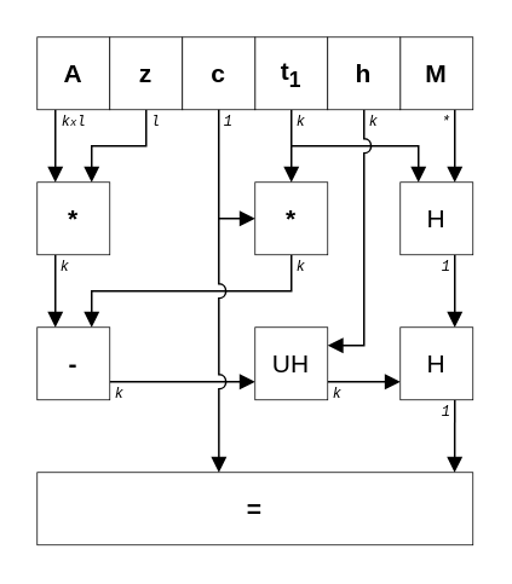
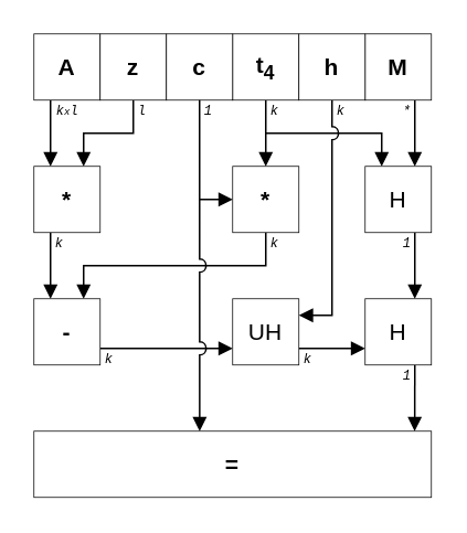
  <mxCell id="0" />
  <mxCell id="1" parent="0" />
  <mxCell id="2" style="edgeStyle=orthogonalEdgeStyle;rounded=0;jumpStyle=arc;jumpSize=10;orthogonalLoop=1;jettySize=auto;html=1;entryX=0.25;entryY=0;entryDx=0;entryDy=0;fontSize=6;startArrow=none;startFill=0;endArrow=block;endFill=1;" parent="1" source="3" edge="1"><mxGeometry relative="1" as="geometry"><Array as="points"><mxPoint x="30" y="70" /><mxPoint x="30" y="70" /></Array><mxPoint x="30" y="100" as="targetPoint" /></mxGeometry></mxCell>
  <mxCell id="3" value="&lt;b&gt;A&lt;/b&gt;" style="rounded=0;whiteSpace=wrap;html=1;strokeWidth=0.5;fontFamily=Helvetica;fontSize=14;fillColor=default;" parent="1" vertex="1"><mxGeometry x="20" y="20" width="40" height="40" as="geometry" /></mxCell>
  <mxCell id="4" value="&lt;b&gt;=&lt;/b&gt;" style="rounded=0;whiteSpace=wrap;html=1;strokeWidth=0.5;fontFamily=Helvetica;fontSize=14;fillColor=default;" parent="1" vertex="1"><mxGeometry x="20" y="260" width="240" height="40" as="geometry" /></mxCell>
  <mxCell id="5" style="edgeStyle=orthogonalEdgeStyle;rounded=0;jumpStyle=arc;jumpSize=8;orthogonalLoop=1;jettySize=auto;html=1;entryX=0.75;entryY=0;entryDx=0;entryDy=0;endArrow=block;endFill=1;" parent="1" source="6" target="16" edge="1"><mxGeometry relative="1" as="geometry" /></mxCell>
  <mxCell id="6" value="&lt;b&gt;z&lt;/b&gt;" style="rounded=0;whiteSpace=wrap;html=1;strokeWidth=0.5;fontFamily=Helvetica;fontSize=14;fillColor=default;" parent="1" vertex="1"><mxGeometry x="60" y="20" width="40" height="40" as="geometry" /></mxCell>
  <mxCell id="7" style="edgeStyle=orthogonalEdgeStyle;rounded=0;jumpStyle=arc;jumpSize=8;orthogonalLoop=1;jettySize=auto;html=1;entryX=0.25;entryY=0;entryDx=0;entryDy=0;endArrow=block;endFill=1;" parent="1" source="8" target="18" edge="1"><mxGeometry relative="1" as="geometry"><Array as="points"><mxPoint x="160" y="80" /><mxPoint x="230" y="80" /></Array></mxGeometry></mxCell>
- <mxCell id="8" value="&lt;b&gt;t&lt;sub&gt;1&lt;/sub&gt;&lt;/b&gt;" style="rounded=0;whiteSpace=wrap;html=1;strokeWidth=0.5;fontFamily=Helvetica;fontSize=14;fillColor=default;" parent="1" vertex="1"><mxGeometry x="140" y="20" width="40" height="40" as="geometry" /></mxCell>
+ <mxCell id="8" value="&lt;b&gt;t&lt;sub&gt;4&lt;/sub&gt;&lt;/b&gt;" style="rounded=0;whiteSpace=wrap;html=1;strokeWidth=0.5;fontFamily=Helvetica;fontSize=14;fillColor=default;" parent="1" vertex="1"><mxGeometry x="140" y="20" width="40" height="40" as="geometry" /></mxCell>
  <mxCell id="9" value="&lt;b&gt;c&lt;/b&gt;" style="rounded=0;whiteSpace=wrap;html=1;strokeWidth=0.5;fontFamily=Helvetica;fontSize=14;fillColor=default;" parent="1" vertex="1"><mxGeometry x="100" y="20" width="40" height="40" as="geometry" /></mxCell>
  <mxCell id="10" style="edgeStyle=orthogonalEdgeStyle;rounded=0;jumpStyle=arc;jumpSize=8;orthogonalLoop=1;jettySize=auto;html=1;endArrow=block;endFill=1;" parent="1" source="11" target="18" edge="1"><mxGeometry relative="1" as="geometry"><Array as="points"><mxPoint x="250" y="80" /><mxPoint x="250" y="80" /></Array></mxGeometry></mxCell>
  <mxCell id="11" value="&lt;b&gt;M&lt;/b&gt;" style="rounded=0;whiteSpace=wrap;html=1;strokeWidth=0.5;fontFamily=Helvetica;fontSize=14;fillColor=default;" parent="1" vertex="1"><mxGeometry x="220" y="20" width="40" height="40" as="geometry" /></mxCell>
  <mxCell id="12" value="&lt;font face=&quot;Courier New&quot;&gt;&lt;span style=&quot;font-size: 8px;&quot;&gt;k&lt;/span&gt;&lt;font style=&quot;font-size: 6px;&quot;&gt;x&lt;/font&gt;&lt;span style=&quot;font-size: 8px;&quot;&gt;l&lt;/span&gt;&lt;/font&gt;" style="text;html=1;align=center;verticalAlign=middle;resizable=0;points=[];autosize=1;strokeColor=none;fillColor=none;fontStyle=2" parent="1" vertex="1"><mxGeometry x="20" y="50" width="40" height="30" as="geometry" /></mxCell>
  <mxCell id="13" style="edgeStyle=orthogonalEdgeStyle;rounded=0;jumpStyle=arc;jumpSize=8;orthogonalLoop=1;jettySize=auto;html=1;entryX=1;entryY=0.25;entryDx=0;entryDy=0;endArrow=block;endFill=1;" parent="1" source="14" target="24" edge="1"><mxGeometry relative="1" as="geometry"><Array as="points"><mxPoint x="200" y="190" /></Array></mxGeometry></mxCell>
  <mxCell id="14" value="&lt;b&gt;h&lt;/b&gt;" style="rounded=0;whiteSpace=wrap;html=1;strokeWidth=0.5;fontFamily=Helvetica;fontSize=14;fillColor=default;" parent="1" vertex="1"><mxGeometry x="180" y="20" width="40" height="40" as="geometry" /></mxCell>
  <mxCell id="15" style="edgeStyle=orthogonalEdgeStyle;rounded=0;jumpStyle=arc;jumpSize=8;orthogonalLoop=1;jettySize=auto;html=1;entryX=0.25;entryY=0;entryDx=0;entryDy=0;endArrow=block;endFill=1;" parent="1" source="16" target="22" edge="1"><mxGeometry relative="1" as="geometry"><Array as="points"><mxPoint x="30" y="150" /><mxPoint x="30" y="150" /></Array></mxGeometry></mxCell>
  <mxCell id="16" value="&lt;b&gt;*&lt;/b&gt;" style="rounded=0;whiteSpace=wrap;html=1;strokeWidth=0.5;fontFamily=Helvetica;fontSize=14;fillColor=default;" parent="1" vertex="1"><mxGeometry x="20" y="100" width="40" height="40" as="geometry" /></mxCell>
  <mxCell id="17" style="edgeStyle=orthogonalEdgeStyle;rounded=0;jumpStyle=arc;jumpSize=8;orthogonalLoop=1;jettySize=auto;html=1;endArrow=block;endFill=1;" parent="1" source="18" edge="1"><mxGeometry relative="1" as="geometry"><mxPoint x="250" y="180" as="targetPoint" /><Array as="points"><mxPoint x="250" y="180" /></Array></mxGeometry></mxCell>
  <mxCell id="18" value="H" style="rounded=0;whiteSpace=wrap;html=1;strokeWidth=0.5;fontFamily=Helvetica;fontSize=14;fillColor=default;" parent="1" vertex="1"><mxGeometry x="220" y="100" width="40" height="40" as="geometry" /></mxCell>
  <mxCell id="19" style="edgeStyle=orthogonalEdgeStyle;rounded=0;jumpStyle=arc;jumpSize=8;orthogonalLoop=1;jettySize=auto;html=1;entryX=0.75;entryY=0;entryDx=0;entryDy=0;endArrow=block;endFill=1;exitX=0.5;exitY=1;exitDx=0;exitDy=0;" parent="1" source="20" target="22" edge="1"><mxGeometry relative="1" as="geometry"><Array as="points"><mxPoint x="160" y="160" /><mxPoint x="50" y="160" /></Array></mxGeometry></mxCell>
  <mxCell id="20" value="&lt;b&gt;*&lt;/b&gt;" style="rounded=0;whiteSpace=wrap;html=1;strokeWidth=0.5;fontFamily=Helvetica;fontSize=14;fillColor=default;" parent="1" vertex="1"><mxGeometry x="140" y="100" width="40" height="40" as="geometry" /></mxCell>
  <mxCell id="21" style="edgeStyle=orthogonalEdgeStyle;rounded=0;jumpStyle=arc;jumpSize=8;orthogonalLoop=1;jettySize=auto;html=1;exitX=1;exitY=0.75;exitDx=0;exitDy=0;entryX=0;entryY=0.75;entryDx=0;entryDy=0;endArrow=block;endFill=1;" parent="1" source="22" target="24" edge="1"><mxGeometry relative="1" as="geometry" /></mxCell>
  <mxCell id="22" value="&lt;b&gt;-&lt;/b&gt;" style="rounded=0;whiteSpace=wrap;html=1;strokeWidth=0.5;fontFamily=Helvetica;fontSize=14;fillColor=default;" parent="1" vertex="1"><mxGeometry x="20" y="180" width="40" height="40" as="geometry" /></mxCell>
  <mxCell id="23" style="edgeStyle=orthogonalEdgeStyle;rounded=0;jumpStyle=arc;jumpSize=8;orthogonalLoop=1;jettySize=auto;html=1;exitX=1;exitY=0.75;exitDx=0;exitDy=0;entryX=0;entryY=0.75;entryDx=0;entryDy=0;endArrow=block;endFill=1;" parent="1" source="24" target="26" edge="1"><mxGeometry relative="1" as="geometry" /></mxCell>
  <mxCell id="24" value="UH" style="rounded=0;whiteSpace=wrap;html=1;strokeWidth=0.5;fontFamily=Helvetica;fontSize=14;fillColor=default;" parent="1" vertex="1"><mxGeometry x="140" y="180" width="40" height="40" as="geometry" /></mxCell>
  <mxCell id="25" style="edgeStyle=orthogonalEdgeStyle;rounded=0;jumpStyle=arc;jumpSize=8;orthogonalLoop=1;jettySize=auto;html=1;exitX=0.75;exitY=1;exitDx=0;exitDy=0;entryX=0.958;entryY=0;entryDx=0;entryDy=0;entryPerimeter=0;endArrow=block;endFill=1;" parent="1" source="26" target="4" edge="1"><mxGeometry relative="1" as="geometry" /></mxCell>
  <mxCell id="26" value="H" style="rounded=0;whiteSpace=wrap;html=1;strokeWidth=0.5;fontFamily=Helvetica;fontSize=14;fillColor=default;" parent="1" vertex="1"><mxGeometry x="220" y="180" width="40" height="40" as="geometry" /></mxCell>
  <mxCell id="27" value="&lt;font face=&quot;Courier New&quot;&gt;&lt;span style=&quot;font-size: 8px;&quot;&gt;l&lt;/span&gt;&lt;/font&gt;" style="text;html=1;align=center;verticalAlign=middle;resizable=0;points=[];autosize=1;strokeColor=none;fillColor=none;fontStyle=2" parent="1" vertex="1"><mxGeometry x="70" y="50" width="30" height="30" as="geometry" /></mxCell>
  <mxCell id="28" value="&lt;font face=&quot;Courier New&quot;&gt;&lt;span style=&quot;font-size: 8px;&quot;&gt;k&lt;/span&gt;&lt;/font&gt;" style="text;html=1;align=center;verticalAlign=middle;resizable=0;points=[];autosize=1;strokeColor=none;fillColor=none;fontStyle=2" parent="1" vertex="1"><mxGeometry x="150" y="50" width="30" height="30" as="geometry" /></mxCell>
  <mxCell id="29" value="&lt;font face=&quot;Courier New&quot;&gt;&lt;span style=&quot;font-size: 8px;&quot;&gt;k&lt;/span&gt;&lt;/font&gt;" style="text;html=1;align=center;verticalAlign=middle;resizable=0;points=[];autosize=1;strokeColor=none;fillColor=none;fontStyle=2" parent="1" vertex="1"><mxGeometry x="190" y="50" width="30" height="30" as="geometry" /></mxCell>
  <mxCell id="30" value="&lt;font face=&quot;Courier New&quot;&gt;&lt;span style=&quot;font-size: 8px;&quot;&gt;*&lt;/span&gt;&lt;/font&gt;" style="text;html=1;align=center;verticalAlign=middle;resizable=0;points=[];autosize=1;strokeColor=none;fillColor=none;fontStyle=2" parent="1" vertex="1"><mxGeometry x="230" y="50" width="30" height="30" as="geometry" /></mxCell>
  <mxCell id="31" value="&lt;font face=&quot;Courier New&quot;&gt;&lt;span style=&quot;font-size: 8px;&quot;&gt;k&lt;/span&gt;&lt;/font&gt;" style="text;html=1;align=center;verticalAlign=middle;resizable=0;points=[];autosize=1;strokeColor=none;fillColor=none;fontStyle=2" parent="1" vertex="1"><mxGeometry x="20" y="130" width="30" height="30" as="geometry" /></mxCell>
  <mxCell id="32" value="&lt;font face=&quot;Courier New&quot;&gt;&lt;span style=&quot;font-size: 8px;&quot;&gt;k&lt;/span&gt;&lt;/font&gt;" style="text;html=1;align=center;verticalAlign=middle;resizable=0;points=[];autosize=1;strokeColor=none;fillColor=none;fontStyle=2" parent="1" vertex="1"><mxGeometry x="50" y="200" width="30" height="30" as="geometry" /></mxCell>
  <mxCell id="33" value="&lt;font face=&quot;Courier New&quot;&gt;&lt;span style=&quot;font-size: 8px;&quot;&gt;1&lt;/span&gt;&lt;/font&gt;" style="text;html=1;align=center;verticalAlign=middle;resizable=0;points=[];autosize=1;strokeColor=none;fillColor=none;fontStyle=2" parent="1" vertex="1"><mxGeometry x="230" y="130" width="30" height="30" as="geometry" /></mxCell>
  <mxCell id="34" value="&lt;font face=&quot;Courier New&quot;&gt;&lt;span style=&quot;font-size: 8px;&quot;&gt;1&lt;/span&gt;&lt;/font&gt;" style="text;html=1;align=center;verticalAlign=middle;resizable=0;points=[];autosize=1;strokeColor=none;fillColor=none;fontStyle=2" parent="1" vertex="1"><mxGeometry x="230" y="210" width="30" height="30" as="geometry" /></mxCell>
  <mxCell id="35" value="&lt;font face=&quot;Courier New&quot;&gt;&lt;span style=&quot;font-size: 8px;&quot;&gt;k&lt;/span&gt;&lt;/font&gt;" style="text;html=1;align=center;verticalAlign=middle;resizable=0;points=[];autosize=1;strokeColor=none;fillColor=none;fontStyle=2" parent="1" vertex="1"><mxGeometry x="170" y="200" width="30" height="30" as="geometry" /></mxCell>
  <mxCell id="36" style="edgeStyle=orthogonalEdgeStyle;rounded=0;orthogonalLoop=1;jettySize=auto;html=1;entryX=0.417;entryY=0;entryDx=0;entryDy=0;entryPerimeter=0;jumpStyle=arc;jumpSize=8;endArrow=block;endFill=1;" parent="1" source="9" target="4" edge="1"><mxGeometry relative="1" as="geometry" /></mxCell>
  <mxCell id="37" value="" style="endArrow=block;html=1;rounded=0;jumpStyle=arc;jumpSize=8;entryX=0.5;entryY=0;entryDx=0;entryDy=0;endFill=1;" parent="1" target="20" edge="1"><mxGeometry width="50" height="50" relative="1" as="geometry"><mxPoint x="160" y="80" as="sourcePoint" /><mxPoint x="210" y="30" as="targetPoint" /></mxGeometry></mxCell>
  <mxCell id="38" value="" style="endArrow=block;html=1;rounded=0;jumpStyle=arc;jumpSize=8;entryX=0;entryY=0.5;entryDx=0;entryDy=0;endFill=1;" parent="1" target="20" edge="1"><mxGeometry width="50" height="50" relative="1" as="geometry"><mxPoint x="120" y="120" as="sourcePoint" /><mxPoint x="170" y="110" as="targetPoint" /></mxGeometry></mxCell>
  <mxCell id="39" value="&lt;font face=&quot;Courier New&quot;&gt;&lt;span style=&quot;font-size: 8px;&quot;&gt;1&lt;/span&gt;&lt;/font&gt;" style="text;html=1;align=center;verticalAlign=middle;resizable=0;points=[];autosize=1;strokeColor=none;fillColor=none;fontStyle=2" parent="1" vertex="1"><mxGeometry x="110" y="50" width="30" height="30" as="geometry" /></mxCell>
  <mxCell id="40" value="&lt;font face=&quot;Courier New&quot;&gt;&lt;span style=&quot;font-size: 8px;&quot;&gt;k&lt;/span&gt;&lt;/font&gt;" style="text;html=1;align=center;verticalAlign=middle;resizable=0;points=[];autosize=1;strokeColor=none;fillColor=none;fontStyle=2" parent="1" vertex="1"><mxGeometry x="150" y="130" width="30" height="30" as="geometry" /></mxCell>
